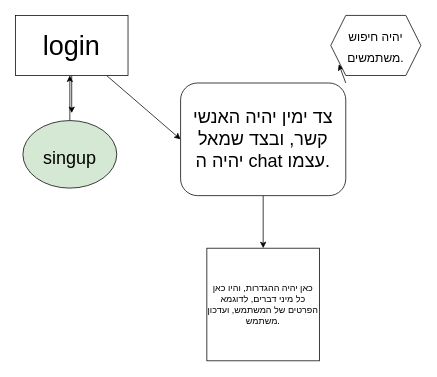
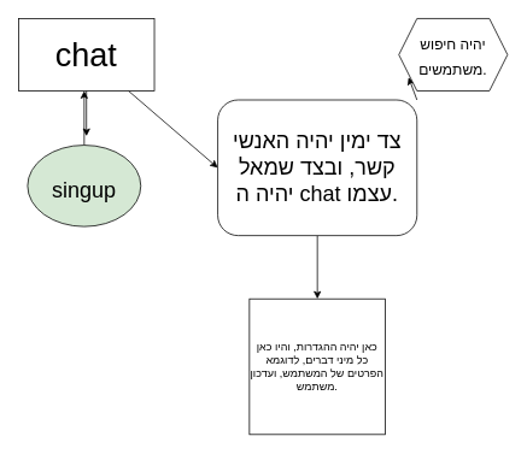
  <mxCell id="0" />
  <mxCell id="1" parent="0" />
  <mxCell id="2" style="edgeStyle=none;html=1;fontSize=36;" edge="1" parent="1" source="4"><mxGeometry relative="1" as="geometry"><mxPoint x="95" y="150" as="targetPoint" /></mxGeometry></mxCell>
  <mxCell id="3" style="edgeStyle=none;html=1;fontSize=24;entryX=0;entryY=0.5;entryDx=0;entryDy=0;" edge="1" parent="1" source="4" target="9"><mxGeometry relative="1" as="geometry"><mxPoint x="230" y="60" as="targetPoint" /></mxGeometry></mxCell>
- <mxCell id="4" value="&lt;font style=&quot;font-size: 36px;&quot;&gt;login&lt;/font&gt;" style="rounded=0;whiteSpace=wrap;html=1;" vertex="1" parent="1"><mxGeometry x="20" y="20" width="150" height="80" as="geometry" /></mxCell>
+ <mxCell id="4" value="&lt;font style=&quot;font-size: 36px;&quot;&gt;chat&lt;/font&gt;" style="rounded=0;whiteSpace=wrap;html=1;" vertex="1" parent="1"><mxGeometry x="20" y="20" width="150" height="80" as="geometry" /></mxCell>
  <mxCell id="5" style="edgeStyle=none;html=1;fontSize=24;" edge="1" parent="1" source="6"><mxGeometry relative="1" as="geometry"><mxPoint x="92.5" y="100" as="targetPoint" /></mxGeometry></mxCell>
  <mxCell id="6" value="&lt;font style=&quot;font-size: 24px;&quot;&gt;singup&lt;/font&gt;" style="ellipse;whiteSpace=wrap;html=1;fontSize=36;fillColor=#d5e8d4;" vertex="1" parent="1"><mxGeometry x="30" y="160" width="125" height="90" as="geometry" /></mxCell>
  <mxCell id="7" style="edgeStyle=none;html=1;exitX=1;exitY=0;exitDx=0;exitDy=0;entryX=0.089;entryY=0.811;entryDx=0;entryDy=0;entryPerimeter=0;fontSize=24;" edge="1" parent="1" source="9" target="10"><mxGeometry relative="1" as="geometry" /></mxCell>
  <mxCell id="8" style="edgeStyle=none;html=1;exitX=0.5;exitY=1;exitDx=0;exitDy=0;entryX=0.5;entryY=0;entryDx=0;entryDy=0;fontSize=12;" edge="1" parent="1" source="9" target="11"><mxGeometry relative="1" as="geometry" /></mxCell>
  <mxCell id="9" value="צד ימין יהיה האנשי קשר, ובצד שמאל יהיה ה chat עצמו." style="rounded=1;whiteSpace=wrap;html=1;fontSize=24;" vertex="1" parent="1"><mxGeometry x="240" y="110" width="220" height="150" as="geometry" /></mxCell>
  <mxCell id="10" value="&lt;font size=&quot;3&quot;&gt;יהיה חיפוש משתמשים.&lt;/font&gt;" style="shape=hexagon;perimeter=hexagonPerimeter2;whiteSpace=wrap;html=1;fixedSize=1;fontSize=24;" vertex="1" parent="1"><mxGeometry x="440" y="20" width="120" height="80" as="geometry" /></mxCell>
  <mxCell id="11" value="כאן יהיה ההגדרות, והיו כאן כל מיני דברים, לדוגמא הפרטים של המשתמש, ועדכון משתמש." style="whiteSpace=wrap;html=1;aspect=fixed;fontSize=12;" vertex="1" parent="1"><mxGeometry x="275" y="330" width="150" height="150" as="geometry" /></mxCell>
